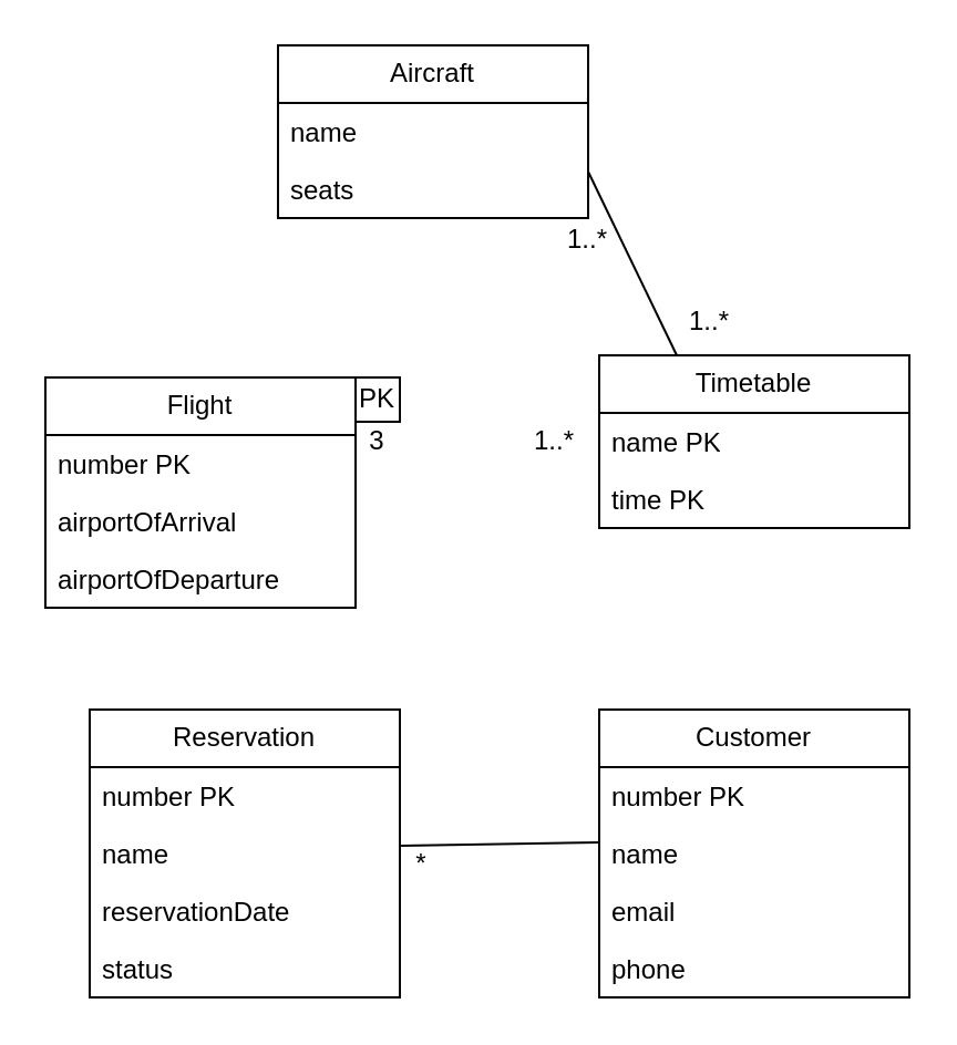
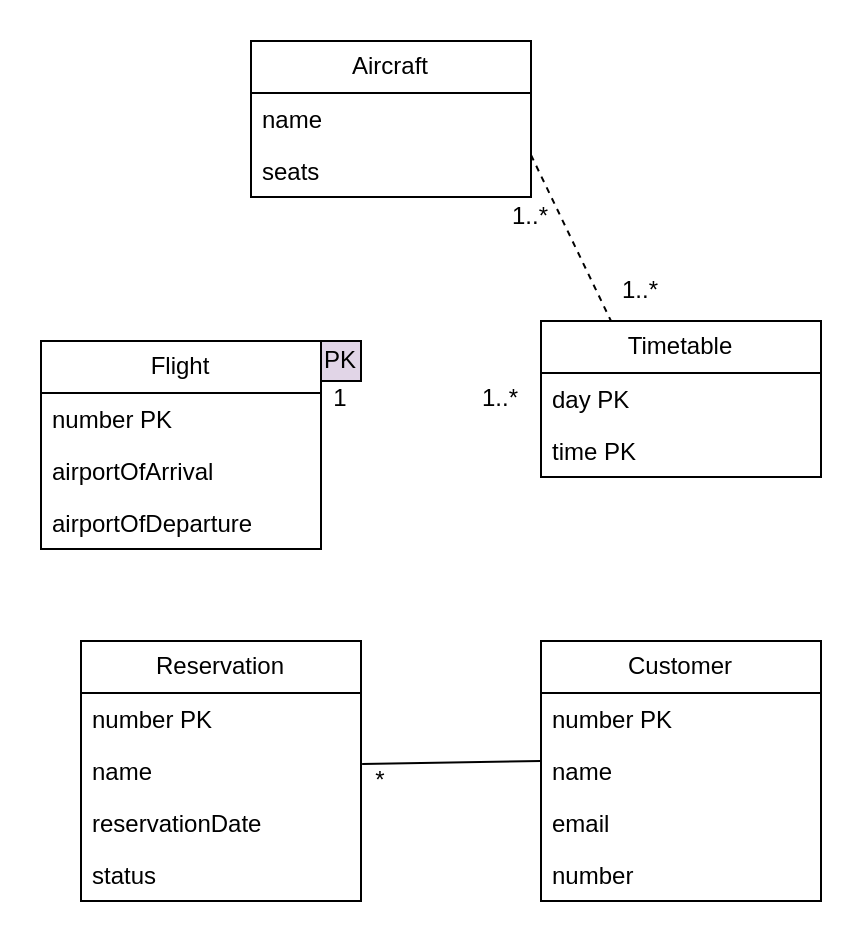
  <mxCell id="0" />
  <mxCell id="1" parent="0" />
  <mxCell id="2" value="Flight" style="swimlane;fontStyle=0;childLayout=stackLayout;horizontal=1;startSize=26;fillColor=none;horizontalStack=0;resizeParent=1;resizeParentMax=0;resizeLast=0;collapsible=1;marginBottom=0;whiteSpace=wrap;html=1;" parent="1" vertex="1"><mxGeometry x="20" y="170" width="140" height="104" as="geometry" /></mxCell>
  <mxCell id="3" value="number PK" style="text;strokeColor=none;fillColor=none;align=left;verticalAlign=top;spacingLeft=4;spacingRight=4;overflow=hidden;rotatable=0;points=[[0,0.5],[1,0.5]];portConstraint=eastwest;whiteSpace=wrap;html=1;" parent="2" vertex="1"><mxGeometry y="26" width="140" height="26" as="geometry" /></mxCell>
  <mxCell id="4" value="airportOfArrival" style="text;strokeColor=none;fillColor=none;align=left;verticalAlign=top;spacingLeft=4;spacingRight=4;overflow=hidden;rotatable=0;points=[[0,0.5],[1,0.5]];portConstraint=eastwest;whiteSpace=wrap;html=1;" parent="2" vertex="1"><mxGeometry y="52" width="140" height="26" as="geometry" /></mxCell>
  <mxCell id="5" value="airportOfDeparture" style="text;strokeColor=none;fillColor=none;align=left;verticalAlign=top;spacingLeft=4;spacingRight=4;overflow=hidden;rotatable=0;points=[[0,0.5],[1,0.5]];portConstraint=eastwest;whiteSpace=wrap;html=1;" parent="2" vertex="1"><mxGeometry y="78" width="140" height="26" as="geometry" /></mxCell>
  <mxCell id="6" value="Customer" style="swimlane;fontStyle=0;childLayout=stackLayout;horizontal=1;startSize=26;fillColor=none;horizontalStack=0;resizeParent=1;resizeParentMax=0;resizeLast=0;collapsible=1;marginBottom=0;whiteSpace=wrap;html=1;" parent="1" vertex="1"><mxGeometry x="270" y="320" width="140" height="130" as="geometry" /></mxCell>
  <mxCell id="7" value="number PK" style="text;strokeColor=none;fillColor=none;align=left;verticalAlign=top;spacingLeft=4;spacingRight=4;overflow=hidden;rotatable=0;points=[[0,0.5],[1,0.5]];portConstraint=eastwest;whiteSpace=wrap;html=1;" parent="6" vertex="1"><mxGeometry y="26" width="140" height="26" as="geometry" /></mxCell>
  <mxCell id="8" value="name" style="text;strokeColor=none;fillColor=none;align=left;verticalAlign=top;spacingLeft=4;spacingRight=4;overflow=hidden;rotatable=0;points=[[0,0.5],[1,0.5]];portConstraint=eastwest;whiteSpace=wrap;html=1;" parent="6" vertex="1"><mxGeometry y="52" width="140" height="26" as="geometry" /></mxCell>
  <mxCell id="9" value="email" style="text;strokeColor=none;fillColor=none;align=left;verticalAlign=top;spacingLeft=4;spacingRight=4;overflow=hidden;rotatable=0;points=[[0,0.5],[1,0.5]];portConstraint=eastwest;whiteSpace=wrap;html=1;" parent="6" vertex="1"><mxGeometry y="78" width="140" height="26" as="geometry" /></mxCell>
- <mxCell id="10" value="phone" style="text;strokeColor=none;fillColor=none;align=left;verticalAlign=top;spacingLeft=4;spacingRight=4;overflow=hidden;rotatable=0;points=[[0,0.5],[1,0.5]];portConstraint=eastwest;whiteSpace=wrap;html=1;" parent="6" vertex="1"><mxGeometry y="104" width="140" height="26" as="geometry" /></mxCell>
+ <mxCell id="10" value="number" style="text;strokeColor=none;fillColor=none;align=left;verticalAlign=top;spacingLeft=4;spacingRight=4;overflow=hidden;rotatable=0;points=[[0,0.5],[1,0.5]];portConstraint=eastwest;whiteSpace=wrap;html=1;" parent="6" vertex="1"><mxGeometry y="104" width="140" height="26" as="geometry" /></mxCell>
  <mxCell id="11" value="Reservation" style="swimlane;fontStyle=0;childLayout=stackLayout;horizontal=1;startSize=26;fillColor=none;horizontalStack=0;resizeParent=1;resizeParentMax=0;resizeLast=0;collapsible=1;marginBottom=0;whiteSpace=wrap;html=1;" parent="1" vertex="1"><mxGeometry x="40" y="320" width="140" height="130" as="geometry" /></mxCell>
  <mxCell id="12" value="number PK" style="text;strokeColor=none;fillColor=none;align=left;verticalAlign=top;spacingLeft=4;spacingRight=4;overflow=hidden;rotatable=0;points=[[0,0.5],[1,0.5]];portConstraint=eastwest;whiteSpace=wrap;html=1;" parent="11" vertex="1"><mxGeometry y="26" width="140" height="26" as="geometry" /></mxCell>
  <mxCell id="13" value="name" style="text;strokeColor=none;fillColor=none;align=left;verticalAlign=top;spacingLeft=4;spacingRight=4;overflow=hidden;rotatable=0;points=[[0,0.5],[1,0.5]];portConstraint=eastwest;whiteSpace=wrap;html=1;" parent="11" vertex="1"><mxGeometry y="52" width="140" height="26" as="geometry" /></mxCell>
  <mxCell id="14" value="reservationDate" style="text;strokeColor=none;fillColor=none;align=left;verticalAlign=top;spacingLeft=4;spacingRight=4;overflow=hidden;rotatable=0;points=[[0,0.5],[1,0.5]];portConstraint=eastwest;whiteSpace=wrap;html=1;" parent="11" vertex="1"><mxGeometry y="78" width="140" height="26" as="geometry" /></mxCell>
  <mxCell id="15" value="status" style="text;strokeColor=none;fillColor=none;align=left;verticalAlign=top;spacingLeft=4;spacingRight=4;overflow=hidden;rotatable=0;points=[[0,0.5],[1,0.5]];portConstraint=eastwest;whiteSpace=wrap;html=1;" parent="11" vertex="1"><mxGeometry y="104" width="140" height="26" as="geometry" /></mxCell>
  <mxCell id="16" value="Aircraft" style="swimlane;fontStyle=0;childLayout=stackLayout;horizontal=1;startSize=26;fillColor=none;horizontalStack=0;resizeParent=1;resizeParentMax=0;resizeLast=0;collapsible=1;marginBottom=0;whiteSpace=wrap;html=1;" parent="1" vertex="1"><mxGeometry x="125" y="20" width="140" height="78" as="geometry" /></mxCell>
  <mxCell id="17" value="name" style="text;strokeColor=none;fillColor=none;align=left;verticalAlign=top;spacingLeft=4;spacingRight=4;overflow=hidden;rotatable=0;points=[[0,0.5],[1,0.5]];portConstraint=eastwest;whiteSpace=wrap;html=1;" parent="16" vertex="1"><mxGeometry y="26" width="140" height="26" as="geometry" /></mxCell>
  <mxCell id="18" value="seats" style="text;strokeColor=none;fillColor=none;align=left;verticalAlign=top;spacingLeft=4;spacingRight=4;overflow=hidden;rotatable=0;points=[[0,0.5],[1,0.5]];portConstraint=eastwest;whiteSpace=wrap;html=1;" vertex="1" parent="16"><mxGeometry y="52" width="140" height="26" as="geometry" /></mxCell>
  <mxCell id="19" value="Timetable" style="swimlane;fontStyle=0;childLayout=stackLayout;horizontal=1;startSize=26;fillColor=none;horizontalStack=0;resizeParent=1;resizeParentMax=0;resizeLast=0;collapsible=1;marginBottom=0;whiteSpace=wrap;html=1;" vertex="1" parent="1"><mxGeometry x="270" y="160" width="140" height="78" as="geometry" /></mxCell>
- <mxCell id="20" value="name PK" style="text;strokeColor=none;fillColor=none;align=left;verticalAlign=top;spacingLeft=4;spacingRight=4;overflow=hidden;rotatable=0;points=[[0,0.5],[1,0.5]];portConstraint=eastwest;whiteSpace=wrap;html=1;" vertex="1" parent="19"><mxGeometry y="26" width="140" height="26" as="geometry" /></mxCell>
+ <mxCell id="20" value="day PK" style="text;strokeColor=none;fillColor=none;align=left;verticalAlign=top;spacingLeft=4;spacingRight=4;overflow=hidden;rotatable=0;points=[[0,0.5],[1,0.5]];portConstraint=eastwest;whiteSpace=wrap;html=1;" vertex="1" parent="19"><mxGeometry y="26" width="140" height="26" as="geometry" /></mxCell>
  <mxCell id="21" value="time PK" style="text;strokeColor=none;fillColor=none;align=left;verticalAlign=top;spacingLeft=4;spacingRight=4;overflow=hidden;rotatable=0;points=[[0,0.5],[1,0.5]];portConstraint=eastwest;whiteSpace=wrap;html=1;" vertex="1" parent="19"><mxGeometry y="52" width="140" height="26" as="geometry" /></mxCell>
  <mxCell id="22" value="1..*" style="text;strokeColor=none;align=center;fillColor=none;html=1;verticalAlign=middle;whiteSpace=wrap;rounded=0;" vertex="1" parent="1"><mxGeometry x="220" y="184" width="60" height="30" as="geometry" /></mxCell>
- <mxCell id="23" value="3" style="text;strokeColor=none;align=center;fillColor=none;html=1;verticalAlign=middle;whiteSpace=wrap;rounded=0;" vertex="1" parent="1"><mxGeometry x="140" y="184" width="60" height="30" as="geometry" /></mxCell>
- <mxCell id="24" value="" style="endArrow=none;html=1;rounded=0;entryX=0.25;entryY=0;entryDx=0;entryDy=0;exitX=1;exitY=0.192;exitDx=0;exitDy=0;exitPerimeter=0;" edge="1" parent="1" source="18" target="19"><mxGeometry width="50" height="50" relative="1" as="geometry"><mxPoint x="265" y="80" as="sourcePoint" /><mxPoint x="315" y="30" as="targetPoint" /></mxGeometry></mxCell>
+ <mxCell id="23" value="1" style="text;strokeColor=none;align=center;fillColor=none;html=1;verticalAlign=middle;whiteSpace=wrap;rounded=0;" vertex="1" parent="1"><mxGeometry x="140" y="184" width="60" height="30" as="geometry" /></mxCell>
+ <mxCell id="24" value="" style="endArrow=none;html=1;rounded=0;entryX=0.25;entryY=0;entryDx=0;entryDy=0;exitX=1;exitY=0.192;exitDx=0;exitDy=0;exitPerimeter=0;dashed=1;" edge="1" parent="1" source="18" target="19"><mxGeometry width="50" height="50" relative="1" as="geometry"><mxPoint x="265" y="80" as="sourcePoint" /><mxPoint x="315" y="30" as="targetPoint" /></mxGeometry></mxCell>
  <mxCell id="25" value="1..*" style="text;strokeColor=none;align=center;fillColor=none;html=1;verticalAlign=middle;whiteSpace=wrap;rounded=0;" vertex="1" parent="1"><mxGeometry x="290" y="130" width="60" height="30" as="geometry" /></mxCell>
  <mxCell id="26" value="1..*" style="text;strokeColor=none;align=center;fillColor=none;html=1;verticalAlign=middle;whiteSpace=wrap;rounded=0;" vertex="1" parent="1"><mxGeometry x="250" y="98" width="30" height="20" as="geometry" /></mxCell>
- <mxCell id="27" value="PK" style="rounded=0;whiteSpace=wrap;html=1;" vertex="1" parent="1"><mxGeometry x="160" y="170" width="20" height="20" as="geometry" /></mxCell>
+ <mxCell id="27" value="PK" style="rounded=0;whiteSpace=wrap;html=1;fillColor=#e1d5e7;" vertex="1" parent="1"><mxGeometry x="160" y="170" width="20" height="20" as="geometry" /></mxCell>
  <mxCell id="28" value="" style="endArrow=none;html=1;rounded=0;exitX=1.004;exitY=0.363;exitDx=0;exitDy=0;exitPerimeter=0;" edge="1" parent="1" source="13"><mxGeometry width="50" height="50" relative="1" as="geometry"><mxPoint x="220" y="430" as="sourcePoint" /><mxPoint x="270" y="380" as="targetPoint" /></mxGeometry></mxCell>
  <mxCell id="29" value="*" style="text;strokeColor=none;align=center;fillColor=none;html=1;verticalAlign=middle;whiteSpace=wrap;rounded=0;" vertex="1" parent="1"><mxGeometry x="180" y="380" width="20" height="20" as="geometry" /></mxCell>
